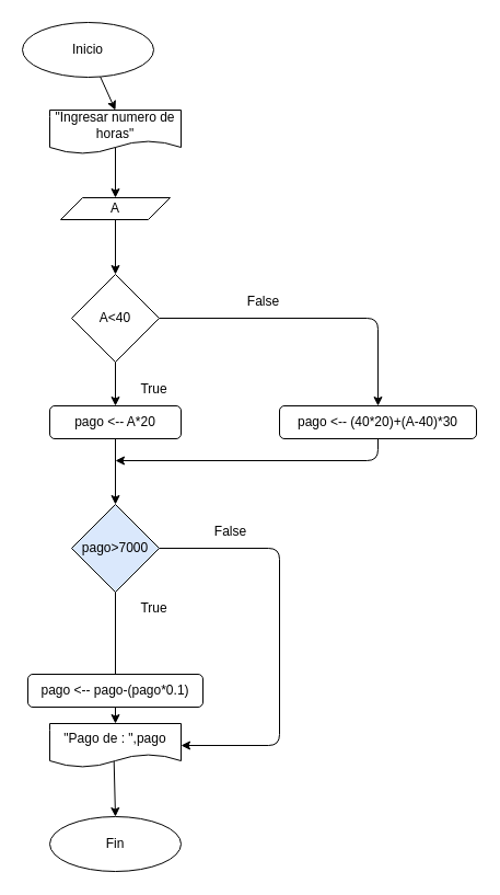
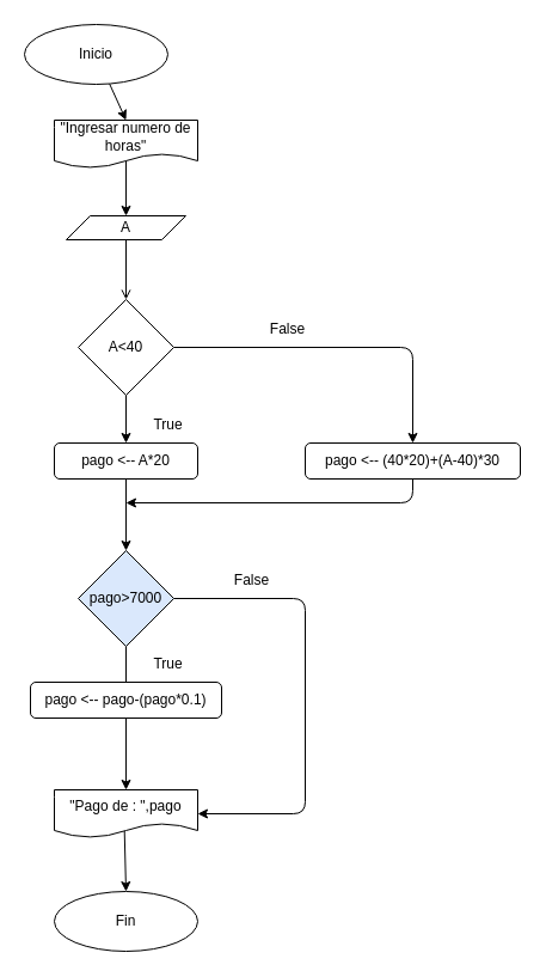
  <mxCell id="0" />
  <mxCell id="1" parent="0" />
  <mxCell id="2" style="edgeStyle=none;html=1;entryX=0.5;entryY=0;entryDx=0;entryDy=0;" parent="1" source="3" target="6" edge="1"><mxGeometry relative="1" as="geometry" /></mxCell>
  <mxCell id="3" value="Inicio" style="ellipse;whiteSpace=wrap;html=1;" parent="1" vertex="1"><mxGeometry x="20" y="20" width="120" height="50" as="geometry" /></mxCell>
- <mxCell id="4" style="edgeStyle=none;html=1;entryX=0.5;entryY=0;entryDx=0;entryDy=0;exitX=0.5;exitY=1;exitDx=0;exitDy=0;" parent="1" source="15" target="9" edge="1"><mxGeometry relative="1" as="geometry" /></mxCell>
+ <mxCell id="4" style="edgeStyle=none;html=1;entryX=0.5;entryY=0;entryDx=0;entryDy=0;exitX=0.5;exitY=1;exitDx=0;exitDy=0;endArrow=open;" parent="1" source="15" target="9" edge="1"><mxGeometry relative="1" as="geometry" /></mxCell>
  <mxCell id="5" style="edgeStyle=none;html=1;entryX=0.5;entryY=0;entryDx=0;entryDy=0;" parent="1" target="15" edge="1"><mxGeometry relative="1" as="geometry"><mxPoint x="105" y="130" as="sourcePoint" /></mxGeometry></mxCell>
  <mxCell id="6" value="&quot;Ingresar numero de horas&quot;" style="shape=document;whiteSpace=wrap;html=1;boundedLbl=1;" parent="1" vertex="1"><mxGeometry x="45" y="100" width="120" height="40" as="geometry" /></mxCell>
  <mxCell id="7" style="edgeStyle=none;html=1;entryX=0.5;entryY=0;entryDx=0;entryDy=0;" parent="1" source="9" edge="1"><mxGeometry relative="1" as="geometry"><mxPoint x="345" y="370" as="targetPoint" /><Array as="points"><mxPoint x="345" y="290" /></Array></mxGeometry></mxCell>
  <mxCell id="8" style="edgeStyle=none;html=1;entryX=0.5;entryY=0;entryDx=0;entryDy=0;" parent="1" source="9" edge="1"><mxGeometry relative="1" as="geometry"><mxPoint x="105" y="370" as="targetPoint" /></mxGeometry></mxCell>
  <mxCell id="9" value="A&amp;lt;40" style="rhombus;whiteSpace=wrap;html=1;" parent="1" vertex="1"><mxGeometry x="65" y="250" width="80" height="80" as="geometry" /></mxCell>
  <mxCell id="10" style="edgeStyle=none;html=1;exitX=0.5;exitY=1;exitDx=0;exitDy=0;" parent="1" source="16" edge="1"><mxGeometry relative="1" as="geometry"><mxPoint x="105" y="460" as="targetPoint" /><mxPoint x="105" y="460" as="sourcePoint" /></mxGeometry></mxCell>
  <mxCell id="11" style="edgeStyle=none;html=1;entryX=0.5;entryY=0;entryDx=0;entryDy=0;exitX=0.489;exitY=0.839;exitDx=0;exitDy=0;exitPerimeter=0;" parent="1" source="19" target="12" edge="1"><mxGeometry relative="1" as="geometry" /></mxCell>
  <mxCell id="12" value="Fin" style="ellipse;whiteSpace=wrap;html=1;" parent="1" vertex="1"><mxGeometry x="45" y="745" width="120" height="50" as="geometry" /></mxCell>
  <mxCell id="13" value="True" style="text;html=1;align=center;verticalAlign=middle;resizable=0;points=[];autosize=1;strokeColor=none;fillColor=none;" parent="1" vertex="1"><mxGeometry x="115" y="540" width="50" height="30" as="geometry" /></mxCell>
  <mxCell id="14" value="False" style="text;html=1;align=center;verticalAlign=middle;resizable=0;points=[];autosize=1;strokeColor=none;fillColor=none;" parent="1" vertex="1"><mxGeometry x="215" y="260" width="50" height="30" as="geometry" /></mxCell>
  <mxCell id="15" value="A" style="shape=parallelogram;perimeter=parallelogramPerimeter;whiteSpace=wrap;html=1;fixedSize=1;" parent="1" vertex="1"><mxGeometry x="55" y="180" width="100" height="20" as="geometry" /></mxCell>
  <mxCell id="16" value="&lt;span style=&quot;text-align: left;&quot;&gt;pago &amp;lt;-- A*20&lt;/span&gt;" style="rounded=1;whiteSpace=wrap;html=1;" parent="1" vertex="1"><mxGeometry x="45" y="370" width="120" height="30" as="geometry" /></mxCell>
  <mxCell id="17" style="edgeStyle=none;html=1;" edge="1" parent="1" source="18"><mxGeometry relative="1" as="geometry"><mxPoint x="105" y="420" as="targetPoint" /><Array as="points"><mxPoint x="345" y="420" /></Array></mxGeometry></mxCell>
  <mxCell id="18" value="&lt;span style=&quot;text-align: left;&quot;&gt;pago &amp;lt;-- (40*20)+(A-40)*30&lt;/span&gt;" style="rounded=1;whiteSpace=wrap;html=1;" parent="1" vertex="1"><mxGeometry x="255" y="370" width="180" height="30" as="geometry" /></mxCell>
  <mxCell id="19" value="&quot;Pago de : &quot;,pago" style="shape=document;whiteSpace=wrap;html=1;boundedLbl=1;" parent="1" vertex="1"><mxGeometry x="45" y="660" width="120" height="40" as="geometry" /></mxCell>
  <mxCell id="20" style="edgeStyle=none;html=1;endArrow=none;" edge="1" parent="1" source="22" target="24"><mxGeometry relative="1" as="geometry" /></mxCell>
  <mxCell id="21" style="edgeStyle=none;html=1;entryX=1;entryY=0.5;entryDx=0;entryDy=0;" edge="1" parent="1" source="22" target="19"><mxGeometry relative="1" as="geometry"><mxPoint x="255" y="710" as="targetPoint" /><Array as="points"><mxPoint x="255" y="500" /><mxPoint x="255" y="680" /></Array></mxGeometry></mxCell>
  <mxCell id="22" value="pago&amp;gt;7000" style="rhombus;whiteSpace=wrap;html=1;fillColor=#dae8fc;" vertex="1" parent="1"><mxGeometry x="65" y="460" width="80" height="80" as="geometry" /></mxCell>
  <mxCell id="23" style="edgeStyle=none;html=1;entryX=0.5;entryY=0;entryDx=0;entryDy=0;" edge="1" parent="1" source="24" target="19"><mxGeometry relative="1" as="geometry" /></mxCell>
- <mxCell id="24" value="&lt;span style=&quot;text-align: left;&quot;&gt;pago &amp;lt;-- pago-(pago*0.1)&lt;/span&gt;" style="rounded=1;whiteSpace=wrap;html=1;" vertex="1" parent="1"><mxGeometry x="25" y="615" width="160" height="30" as="geometry" /></mxCell>
+ <mxCell id="24" value="&lt;span style=&quot;text-align: left;&quot;&gt;pago &amp;lt;-- pago-(pago*0.1)&lt;/span&gt;" style="rounded=1;whiteSpace=wrap;html=1;" vertex="1" parent="1"><mxGeometry x="25" y="570" width="160" height="30" as="geometry" /></mxCell>
  <mxCell id="25" value="True" style="text;html=1;align=center;verticalAlign=middle;resizable=0;points=[];autosize=1;strokeColor=none;fillColor=none;" vertex="1" parent="1"><mxGeometry x="115" y="340" width="50" height="30" as="geometry" /></mxCell>
  <mxCell id="26" value="False" style="text;html=1;align=center;verticalAlign=middle;resizable=0;points=[];autosize=1;strokeColor=none;fillColor=none;" vertex="1" parent="1"><mxGeometry x="185" y="470" width="50" height="30" as="geometry" /></mxCell>
